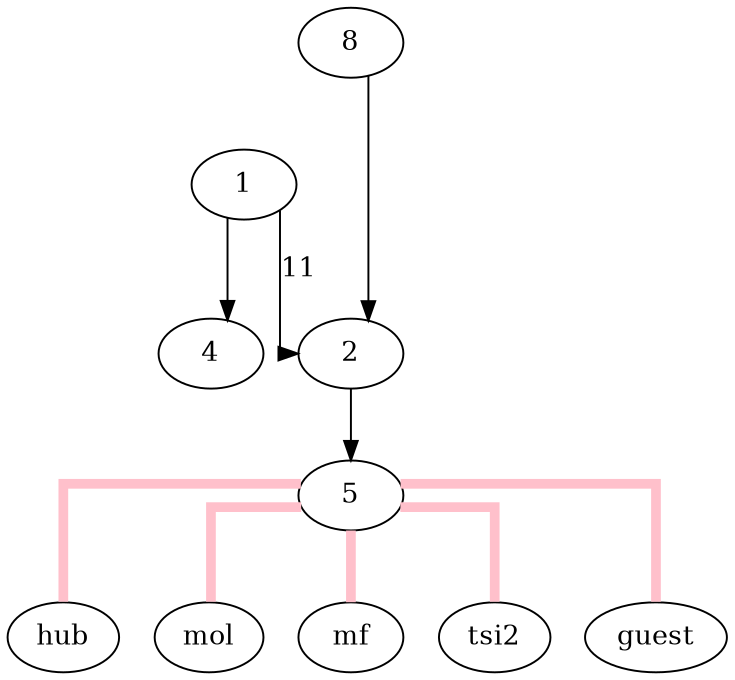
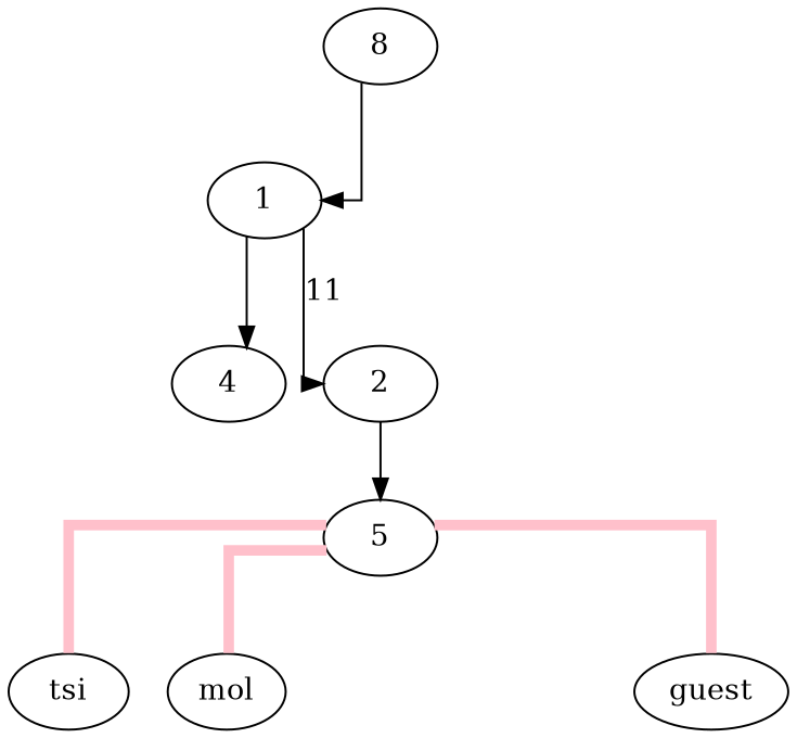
  digraph {
    concentrate=true
    splines=ortho
    edge [color=pink dir=none penwidth=5]
    1
    2
    4
    5
-   hub
+   hub [label=tsi]
    mol
-   mf
-   tsi2
    guest
    n10 [label=8]
    1 -> 2 [label=11 color="" dir="" penwidth=""]
    1 -> 4 [color="" dir="" penwidth=""]
    2 -> 5 [color="" dir="" penwidth=""]
    5 -> hub
    5 -> mol
-   5 -> mf
-   5 -> tsi2
    5 -> guest
-   n10 -> 2 [color="" dir="" penwidth=""]
+   n10 -> 1 [color="" dir="" penwidth=""]
  }
